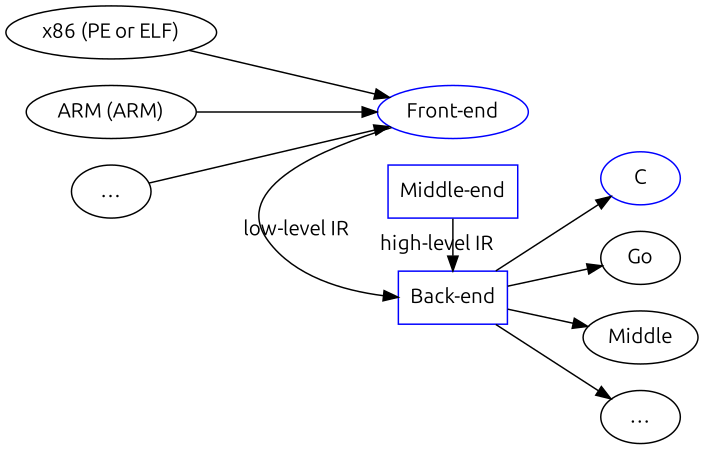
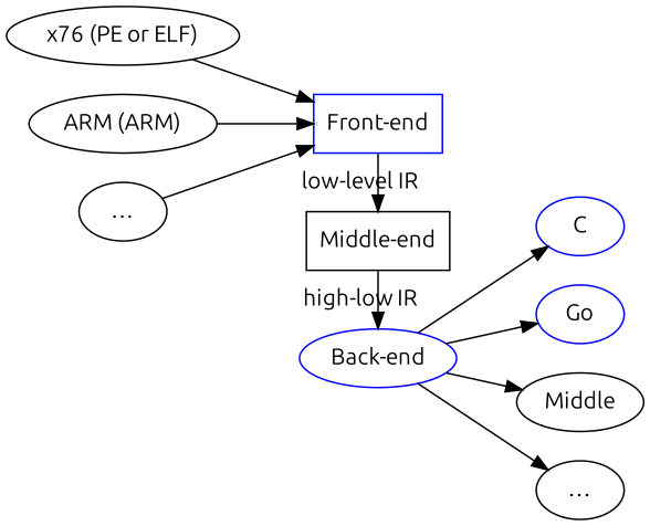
  digraph {
    fontname=Ubuntu
    rankdir=LR
    node [fontname=Ubuntu]
    edge [fontname=Ubuntu]
-   n1 [color=blue label="Front-end" shape=ellipse]
-   n2 [color=blue label="Middle-end" shape=box]
-   n3 [color=blue label="Back-end" shape=box]
+   n1 [color=blue label="Front-end" shape=box]
+   n2 [color=black label="Middle-end" shape=box]
+   n3 [color=blue label="Back-end" shape=ellipse]
    n4 [color=blue label=C]
-   n5 [label=Go]
+   n5 [label=Go color=blue]
    n6 [label=Middle]
    n7 [label="…"]
-   n8 [label="x86 (PE or ELF)"]
+   n8 [label="x76 (PE or ELF)"]
    n9 [label="ARM (ARM)"]
    n10 [label="…"]
    subgraph sub_1 {
      rank=same
      n1
      n2
      n3
    }
-   n1 -> n3 [label="low-level IR"]
-   n2 -> n3 [label="high-level IR"]
+   n1 -> n2 [label="low-level IR"]
+   n2 -> n3 [label="high-low IR"]
    n3 -> n4
    n3 -> n5
    n3 -> n6
    n3 -> n7
    n8 -> n1
    n9 -> n1
    n10 -> n1
  }
